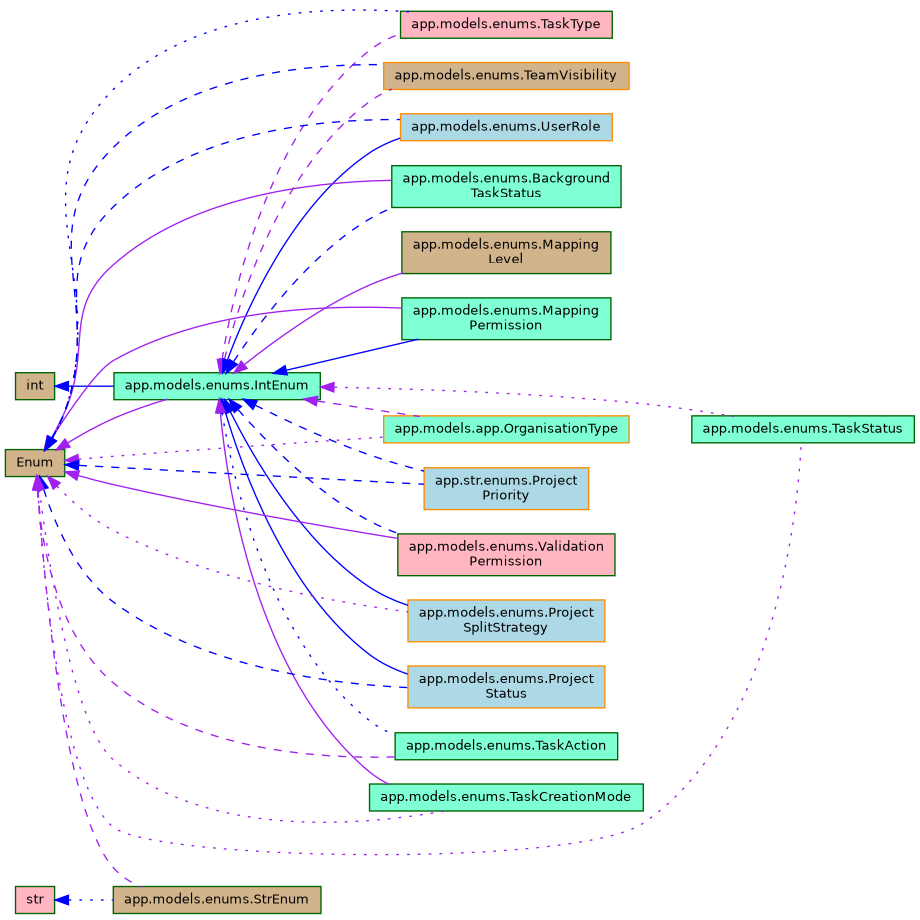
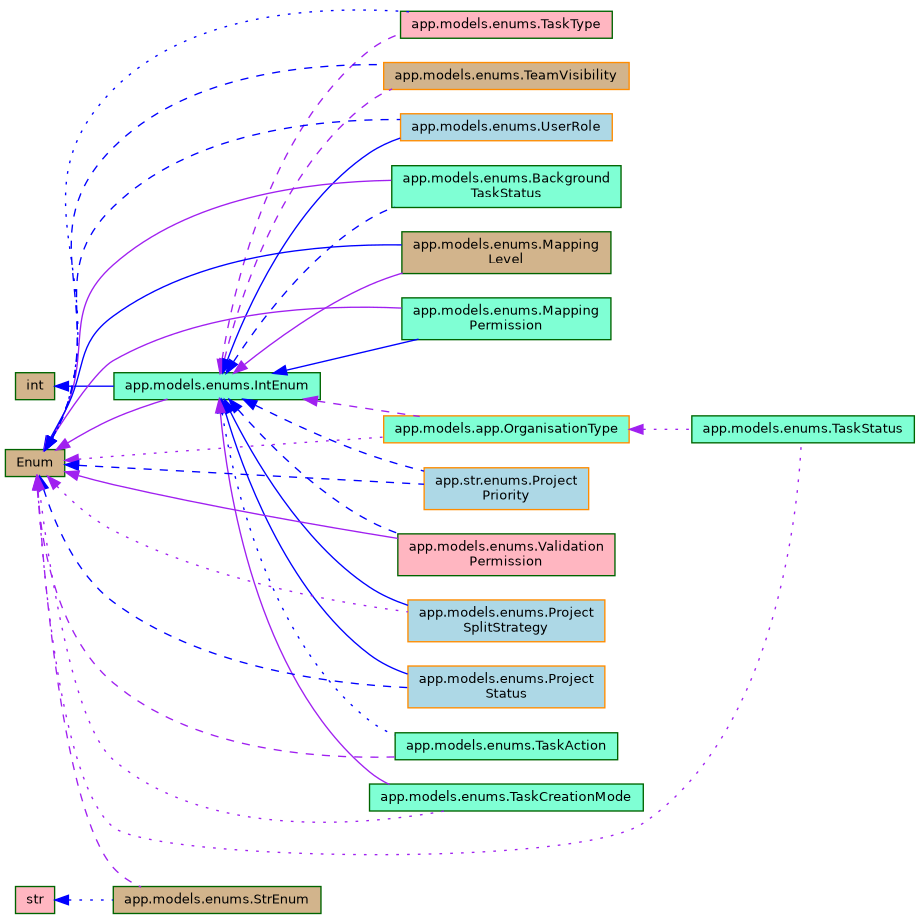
  digraph {
    rankdir=LR
    node [color=darkgreen fillcolor=aquamarine fontname=Helvetica fontsize=10 shape=record style=filled]
    edge [color=blue dir=back fontname=Helvetica fontsize=10 labelfontname=Helvetica labelfontsize=10 style=solid]
    n1 [fillcolor=tan height=0.2 label=int width=0.4]
    n2 [height=0.2 label="app.models.enums.IntEnum" width=0.4]
    n3 [height=0.2 label="app.models.enums.Background\lTaskStatus" width=0.4]
    n4 [fillcolor=tan height=0.2 label="app.models.enums.Mapping\lLevel" width=0.4]
    n5 [height=0.2 label="app.models.enums.Mapping\lPermission" width=0.4]
    n6 [color=darkorange height=0.2 label="app.models.app.OrganisationType" width=0.4]
    n7 [color=darkorange fillcolor=lightblue height=0.2 label="app.str.enums.Project\lPriority" width=0.4]
    n8 [color=darkorange fillcolor=lightblue height=0.2 label="app.models.enums.Project\lSplitStrategy" width=0.4]
    n9 [color=darkorange fillcolor=lightblue height=0.2 label="app.models.enums.Project\lStatus" width=0.4]
    n10 [height=0.2 label="app.models.enums.TaskAction" width=0.4]
    n11 [height=0.2 label="app.models.enums.TaskCreationMode" width=0.4]
    n12 [height=0.2 label="app.models.enums.TaskStatus" width=0.4]
    n13 [fillcolor=lightpink height=0.2 label="app.models.enums.TaskType" width=0.4]
    n14 [color=darkorange fillcolor=tan height=0.2 label="app.models.enums.TeamVisibility" width=0.4]
    n15 [color=darkorange fillcolor=lightblue height=0.2 label="app.models.enums.UserRole" width=0.4]
    n16 [fillcolor=lightpink height=0.2 label="app.models.enums.Validation\lPermission" width=0.4]
    n17 [fillcolor=lightpink height=0.2 label=str width=0.4]
    n18 [fillcolor=tan height=0.2 label="app.models.enums.StrEnum" width=0.4]
    n19 [fillcolor=tan height=0.2 label=Enum width=0.4]
    n1 -> n2
    n2 -> n3 [style=dashed]
    n2 -> n4 [color=purple]
    n2 -> n5
    n2 -> n6 [color=purple style=dashed]
    n2 -> n7 [style=dashed]
    n2 -> n8
    n2 -> n9
    n2 -> n10 [style=dotted]
    n2 -> n11 [color=purple]
-   n2 -> n12 [color=purple style=dotted]
+   n6 -> n12 [color=purple style=dotted]
    n2 -> n13 [color=purple style=dashed]
    n2 -> n14 [color=purple style=dashed]
    n2 -> n15
    n2 -> n16 [style=dashed]
    n17 -> n18 [style=dotted]
    n19 -> n2 [color=purple]
    n19 -> n3 [color=purple]
+   n19 -> n4
    n19 -> n5 [color=purple]
    n19 -> n6 [color=purple style=dotted]
    n19 -> n7 [style=dashed]
    n19 -> n8 [color=purple style=dotted]
    n19 -> n9 [style=dashed]
    n19 -> n10 [color=purple style=dashed]
    n19 -> n11 [color=purple style=dotted]
    n19 -> n12 [color=purple style=dotted]
    n19 -> n13 [style=dotted]
    n19 -> n14 [style=dashed]
    n19 -> n15 [style=dashed]
    n19 -> n16 [color=purple]
    n19 -> n18 [color=purple style=dashed]
  }
